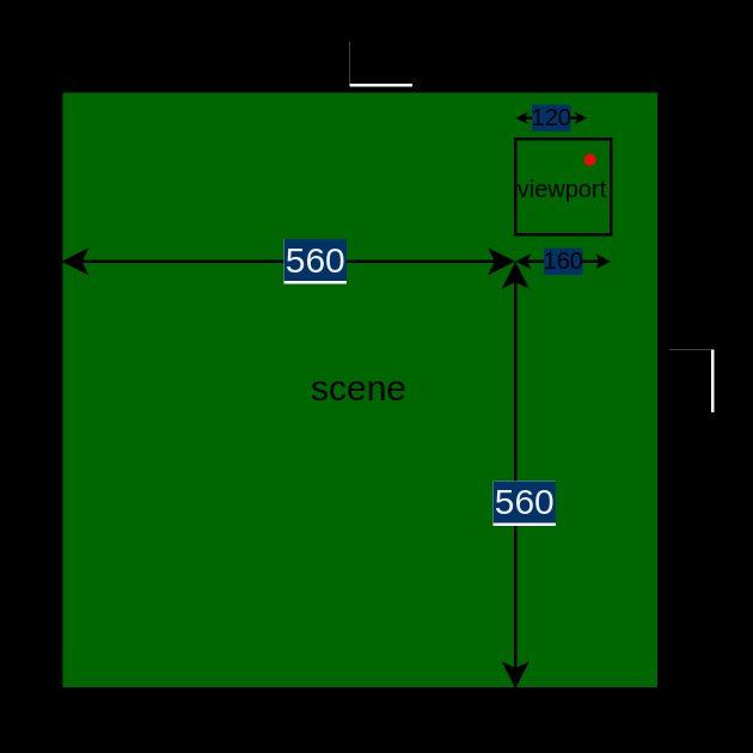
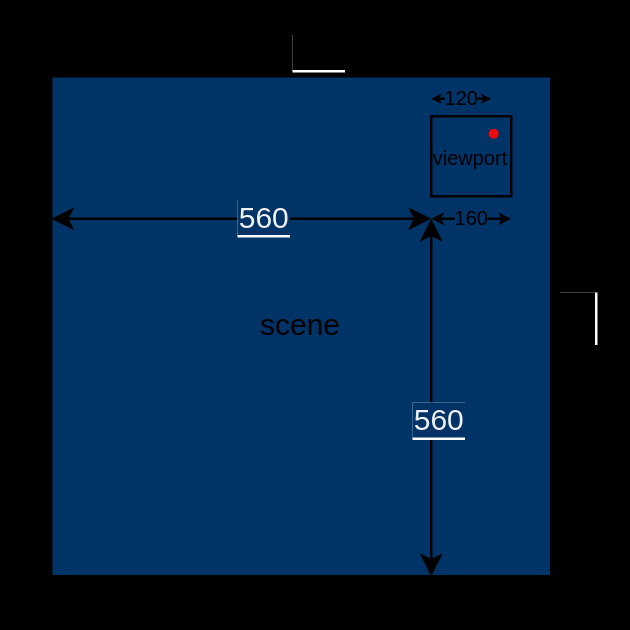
  <mxCell id="0" />
  <mxCell id="1" parent="0" />
- <mxCell id="2" value="scene" style="rounded=0;whiteSpace=wrap;html=1;fillColor=#006600;" vertex="1" parent="1"><mxGeometry x="20" y="30" width="200" height="200" as="geometry" /></mxCell>
+ <mxCell id="2" value="scene" style="rounded=0;whiteSpace=wrap;html=1;fillColor=#003366;" vertex="1" parent="1"><mxGeometry x="20" y="30" width="200" height="200" as="geometry" /></mxCell>
  <mxCell id="3" value="" style="endArrow=classic;startArrow=classic;html=1;" edge="1" parent="1"><mxGeometry width="50" height="50" relative="1" as="geometry"><mxPoint x="20" y="20" as="sourcePoint" /><mxPoint x="220" y="20" as="targetPoint" /></mxGeometry></mxCell>
  <mxCell id="4" value="&lt;span style=&quot;font-size: 12px; background-color: rgb(0, 0, 0);&quot;&gt;800&lt;/span&gt;" style="edgeLabel;html=1;align=center;verticalAlign=middle;resizable=0;points=[];fontSize=8;" vertex="1" connectable="0" parent="3"><mxGeometry x="0.06" relative="1" as="geometry"><mxPoint as="offset" /></mxGeometry></mxCell>
- <mxCell id="5" value="&lt;p style=&quot;line-height: 100%;&quot;&gt;&lt;font style=&quot;font-size: 8px;&quot;&gt;viewport&lt;/font&gt;&lt;/p&gt;" style="rounded=0;whiteSpace=wrap;html=1;fillColor=#006600;shadow=0;aspect=fixed;labelBorderColor=none;" vertex="1" parent="1"><mxGeometry x="172" y="46" width="32" height="32" as="geometry" /></mxCell>
+ <mxCell id="5" value="&lt;p style=&quot;line-height: 100%;&quot;&gt;&lt;font style=&quot;font-size: 8px;&quot;&gt;viewport&lt;/font&gt;&lt;/p&gt;" style="rounded=0;whiteSpace=wrap;html=1;fillColor=#003366;shadow=0;aspect=fixed;labelBorderColor=none;" vertex="1" parent="1"><mxGeometry x="172" y="46" width="32" height="32" as="geometry" /></mxCell>
  <mxCell id="6" value="" style="endArrow=classic;startArrow=classic;html=1;" edge="1" parent="1"><mxGeometry width="50" height="50" relative="1" as="geometry"><mxPoint x="230" y="30" as="sourcePoint" /><mxPoint x="230" y="230" as="targetPoint" /></mxGeometry></mxCell>
  <mxCell id="7" value="&lt;span style=&quot;background-color: rgb(0, 0, 0);&quot;&gt;800&lt;/span&gt;" style="edgeLabel;align=center;verticalAlign=middle;resizable=0;points=[];fontSize=12;labelBackgroundColor=default;horizontal=0;html=1;" vertex="1" connectable="0" parent="6"><mxGeometry x="-0.01" y="2" relative="1" as="geometry"><mxPoint x="-2" as="offset" /></mxGeometry></mxCell>
  <mxCell id="8" value="160" style="endArrow=classic;startArrow=classic;html=1;fontSize=8;labelBackgroundColor=#013366;endSize=2;startSize=2;" edge="1" parent="1"><mxGeometry width="50" height="50" relative="1" as="geometry"><mxPoint x="172" y="87" as="sourcePoint" /><mxPoint x="204" y="87" as="targetPoint" /></mxGeometry></mxCell>
  <mxCell id="9" value="" style="endArrow=classic;startArrow=classic;html=1;labelBackgroundColor=#013366;fontSize=12;fontColor=#013366;" edge="1" parent="1"><mxGeometry width="50" height="50" relative="1" as="geometry"><mxPoint x="20" y="87" as="sourcePoint" /><mxPoint x="172" y="87" as="targetPoint" /></mxGeometry></mxCell>
  <mxCell id="10" value="&lt;font style=&quot;background-color: rgb(1, 51, 102);&quot; color=&quot;#f0f0f0&quot;&gt;560&lt;/font&gt;" style="edgeLabel;html=1;align=center;verticalAlign=middle;resizable=0;points=[];fontSize=12;fontColor=#013366;" vertex="1" connectable="0" parent="9"><mxGeometry x="0.108" y="2" relative="1" as="geometry"><mxPoint y="1" as="offset" /></mxGeometry></mxCell>
  <mxCell id="11" value="" style="endArrow=classic;startArrow=classic;html=1;labelBackgroundColor=#013366;fontSize=12;fontColor=#013366;" edge="1" parent="1"><mxGeometry width="50" height="50" relative="1" as="geometry"><mxPoint x="172" y="87" as="sourcePoint" /><mxPoint x="172" y="230" as="targetPoint" /></mxGeometry></mxCell>
  <mxCell id="12" value="&lt;font style=&quot;background-color: rgb(1, 51, 102);&quot; color=&quot;#f0f0f0&quot;&gt;560&lt;/font&gt;" style="edgeLabel;html=1;align=center;verticalAlign=middle;resizable=0;points=[];fontSize=12;fontColor=#013366;" vertex="1" connectable="0" parent="11"><mxGeometry x="0.108" y="2" relative="1" as="geometry"><mxPoint y="1" as="offset" /></mxGeometry></mxCell>
  <mxCell id="13" value="" style="shape=waypoint;sketch=0;fillStyle=solid;size=6;pointerEvents=1;points=[];fillColor=none;resizable=0;rotatable=0;perimeter=centerPerimeter;snapToPoint=1;shadow=0;labelBackgroundColor=#013366;labelBorderColor=none;fontSize=1;fontColor=#f0f0f0;html=1;strokeColor=#ec0909;spacing=0;strokeWidth=0;" vertex="1" parent="1"><mxGeometry x="187" y="43" width="20" height="20" as="geometry" /></mxCell>
  <mxCell id="14" value="120" style="endArrow=classic;startArrow=classic;html=1;fontSize=8;labelBackgroundColor=#013366;endSize=1;startSize=1;align=center;" edge="1" parent="1"><mxGeometry x="-0.023" width="50" height="50" relative="1" as="geometry"><mxPoint x="172" y="39" as="sourcePoint" /><mxPoint x="196" y="39" as="targetPoint" /><mxPoint as="offset" /></mxGeometry></mxCell>
